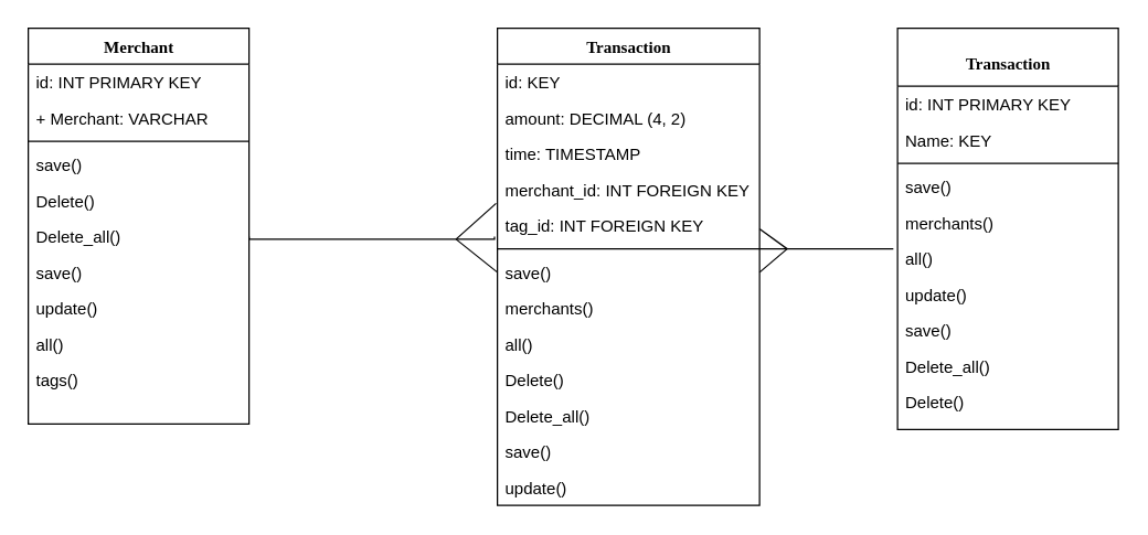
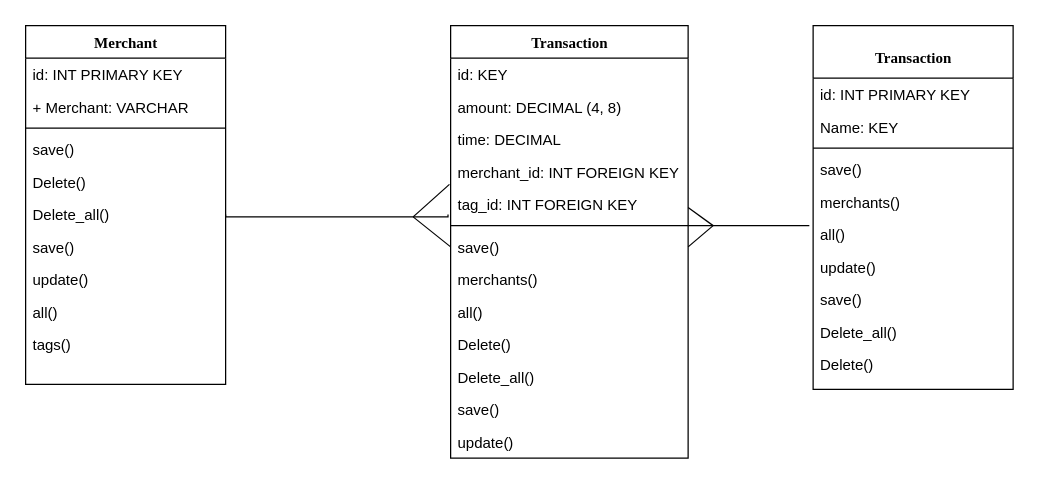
  <mxCell id="0" />
  <mxCell id="1" parent="0" />
  <mxCell id="2" value="Merchant" style="swimlane;html=1;fontStyle=1;align=center;verticalAlign=top;childLayout=stackLayout;horizontal=1;startSize=26;horizontalStack=0;resizeParent=1;resizeLast=0;collapsible=1;marginBottom=0;swimlaneFillColor=#ffffff;rounded=0;shadow=0;comic=0;labelBackgroundColor=none;strokeWidth=1;fillColor=none;fontFamily=Verdana;fontSize=12" parent="1" vertex="1"><mxGeometry x="20" y="20" width="160" height="287" as="geometry" /></mxCell>
  <mxCell id="3" value="id: INT PRIMARY KEY" style="text;html=1;strokeColor=none;fillColor=none;align=left;verticalAlign=top;spacingLeft=4;spacingRight=4;whiteSpace=wrap;overflow=hidden;rotatable=0;points=[[0,0.5],[1,0.5]];portConstraint=eastwest;" parent="2" vertex="1"><mxGeometry y="26" width="160" height="26" as="geometry" /></mxCell>
  <mxCell id="4" value="+ Merchant: VARCHAR" style="text;html=1;strokeColor=none;fillColor=none;align=left;verticalAlign=top;spacingLeft=4;spacingRight=4;whiteSpace=wrap;overflow=hidden;rotatable=0;points=[[0,0.5],[1,0.5]];portConstraint=eastwest;" parent="2" vertex="1"><mxGeometry y="52" width="160" height="26" as="geometry" /></mxCell>
  <mxCell id="5" value="" style="line;html=1;strokeWidth=1;fillColor=none;align=left;verticalAlign=middle;spacingTop=-1;spacingLeft=3;spacingRight=3;rotatable=0;labelPosition=right;points=[];portConstraint=eastwest;" parent="2" vertex="1"><mxGeometry y="78" width="160" height="8" as="geometry" /></mxCell>
  <mxCell id="6" value="save()&lt;br&gt;" style="text;html=1;strokeColor=none;fillColor=none;align=left;verticalAlign=top;spacingLeft=4;spacingRight=4;whiteSpace=wrap;overflow=hidden;rotatable=0;points=[[0,0.5],[1,0.5]];portConstraint=eastwest;" parent="2" vertex="1"><mxGeometry y="86" width="160" height="26" as="geometry" /></mxCell>
  <mxCell id="7" value="Delete()" style="text;html=1;strokeColor=none;fillColor=none;align=left;verticalAlign=top;spacingLeft=4;spacingRight=4;whiteSpace=wrap;overflow=hidden;rotatable=0;points=[[0,0.5],[1,0.5]];portConstraint=eastwest;" parent="2" vertex="1"><mxGeometry y="112" width="160" height="26" as="geometry" /></mxCell>
  <mxCell id="8" value="Delete_all()" style="text;html=1;strokeColor=none;fillColor=none;align=left;verticalAlign=top;spacingLeft=4;spacingRight=4;whiteSpace=wrap;overflow=hidden;rotatable=0;points=[[0,0.5],[1,0.5]];portConstraint=eastwest;" vertex="1" parent="2"><mxGeometry y="138" width="160" height="26" as="geometry" /></mxCell>
  <mxCell id="9" value="save()" style="text;html=1;strokeColor=none;fillColor=none;align=left;verticalAlign=top;spacingLeft=4;spacingRight=4;whiteSpace=wrap;overflow=hidden;rotatable=0;points=[[0,0.5],[1,0.5]];portConstraint=eastwest;" vertex="1" parent="2"><mxGeometry y="164" width="160" height="26" as="geometry" /></mxCell>
  <mxCell id="10" value="update()" style="text;html=1;strokeColor=none;fillColor=none;align=left;verticalAlign=top;spacingLeft=4;spacingRight=4;whiteSpace=wrap;overflow=hidden;rotatable=0;points=[[0,0.5],[1,0.5]];portConstraint=eastwest;" vertex="1" parent="2"><mxGeometry y="190" width="160" height="26" as="geometry" /></mxCell>
  <mxCell id="11" value="all()" style="text;html=1;strokeColor=none;fillColor=none;align=left;verticalAlign=top;spacingLeft=4;spacingRight=4;whiteSpace=wrap;overflow=hidden;rotatable=0;points=[[0,0.5],[1,0.5]];portConstraint=eastwest;" vertex="1" parent="2"><mxGeometry y="216" width="160" height="26" as="geometry" /></mxCell>
  <mxCell id="12" value="tags()" style="text;html=1;strokeColor=none;fillColor=none;align=left;verticalAlign=top;spacingLeft=4;spacingRight=4;whiteSpace=wrap;overflow=hidden;rotatable=0;points=[[0,0.5],[1,0.5]];portConstraint=eastwest;" vertex="1" parent="2"><mxGeometry y="242" width="160" height="26" as="geometry" /></mxCell>
  <mxCell id="13" value="Transaction" style="swimlane;html=1;fontStyle=1;align=center;verticalAlign=top;childLayout=stackLayout;horizontal=1;startSize=26;horizontalStack=0;resizeParent=1;resizeLast=0;collapsible=1;marginBottom=0;swimlaneFillColor=#ffffff;rounded=0;shadow=0;comic=0;labelBackgroundColor=none;strokeWidth=1;fillColor=none;fontFamily=Verdana;fontSize=12" parent="1" vertex="1"><mxGeometry x="360" y="20" width="190" height="346" as="geometry" /></mxCell>
  <mxCell id="14" value="id: KEY" style="text;html=1;strokeColor=none;fillColor=none;align=left;verticalAlign=top;spacingLeft=4;spacingRight=4;whiteSpace=wrap;overflow=hidden;rotatable=0;points=[[0,0.5],[1,0.5]];portConstraint=eastwest;" parent="13" vertex="1"><mxGeometry y="26" width="190" height="26" as="geometry" /></mxCell>
- <mxCell id="15" value="amount: DECIMAL (4, 2)" style="text;html=1;strokeColor=none;fillColor=none;align=left;verticalAlign=top;spacingLeft=4;spacingRight=4;whiteSpace=wrap;overflow=hidden;rotatable=0;points=[[0,0.5],[1,0.5]];portConstraint=eastwest;" parent="13" vertex="1"><mxGeometry y="52" width="190" height="26" as="geometry" /></mxCell>
- <mxCell id="16" value="time: TIMESTAMP" style="text;html=1;strokeColor=none;fillColor=none;align=left;verticalAlign=top;spacingLeft=4;spacingRight=4;whiteSpace=wrap;overflow=hidden;rotatable=0;points=[[0,0.5],[1,0.5]];portConstraint=eastwest;" vertex="1" parent="13"><mxGeometry y="78" width="190" height="26" as="geometry" /></mxCell>
+ <mxCell id="15" value="amount: DECIMAL (4, 8)" style="text;html=1;strokeColor=none;fillColor=none;align=left;verticalAlign=top;spacingLeft=4;spacingRight=4;whiteSpace=wrap;overflow=hidden;rotatable=0;points=[[0,0.5],[1,0.5]];portConstraint=eastwest;" parent="13" vertex="1"><mxGeometry y="52" width="190" height="26" as="geometry" /></mxCell>
+ <mxCell id="16" value="time: DECIMAL" style="text;html=1;strokeColor=none;fillColor=none;align=left;verticalAlign=top;spacingLeft=4;spacingRight=4;whiteSpace=wrap;overflow=hidden;rotatable=0;points=[[0,0.5],[1,0.5]];portConstraint=eastwest;" vertex="1" parent="13"><mxGeometry y="78" width="190" height="26" as="geometry" /></mxCell>
  <mxCell id="17" value="merchant_id: INT FOREIGN KEY" style="text;html=1;strokeColor=none;fillColor=none;align=left;verticalAlign=top;spacingLeft=4;spacingRight=4;whiteSpace=wrap;overflow=hidden;rotatable=0;points=[[0,0.5],[1,0.5]];portConstraint=eastwest;" parent="13" vertex="1"><mxGeometry y="104" width="190" height="26" as="geometry" /></mxCell>
  <mxCell id="18" value="tag_id: INT FOREIGN KEY" style="text;html=1;strokeColor=none;fillColor=none;align=left;verticalAlign=top;spacingLeft=4;spacingRight=4;whiteSpace=wrap;overflow=hidden;rotatable=0;points=[[0,0.5],[1,0.5]];portConstraint=eastwest;" parent="13" vertex="1"><mxGeometry y="130" width="190" height="26" as="geometry" /></mxCell>
  <mxCell id="19" value="" style="line;html=1;strokeWidth=1;fillColor=none;align=left;verticalAlign=middle;spacingTop=-1;spacingLeft=3;spacingRight=3;rotatable=0;labelPosition=right;points=[];portConstraint=eastwest;" parent="13" vertex="1"><mxGeometry y="156" width="190" height="8" as="geometry" /></mxCell>
  <mxCell id="20" value="save()&lt;br&gt;" style="text;html=1;strokeColor=none;fillColor=none;align=left;verticalAlign=top;spacingLeft=4;spacingRight=4;whiteSpace=wrap;overflow=hidden;rotatable=0;points=[[0,0.5],[1,0.5]];portConstraint=eastwest;" vertex="1" parent="13"><mxGeometry y="164" width="190" height="26" as="geometry" /></mxCell>
  <mxCell id="21" value="merchants()" style="text;html=1;strokeColor=none;fillColor=none;align=left;verticalAlign=top;spacingLeft=4;spacingRight=4;whiteSpace=wrap;overflow=hidden;rotatable=0;points=[[0,0.5],[1,0.5]];portConstraint=eastwest;" vertex="1" parent="13"><mxGeometry y="190" width="190" height="26" as="geometry" /></mxCell>
  <mxCell id="22" value="all()" style="text;html=1;strokeColor=none;fillColor=none;align=left;verticalAlign=top;spacingLeft=4;spacingRight=4;whiteSpace=wrap;overflow=hidden;rotatable=0;points=[[0,0.5],[1,0.5]];portConstraint=eastwest;" vertex="1" parent="13"><mxGeometry y="216" width="190" height="26" as="geometry" /></mxCell>
  <mxCell id="23" value="Delete()" style="text;html=1;strokeColor=none;fillColor=none;align=left;verticalAlign=top;spacingLeft=4;spacingRight=4;whiteSpace=wrap;overflow=hidden;rotatable=0;points=[[0,0.5],[1,0.5]];portConstraint=eastwest;" vertex="1" parent="13"><mxGeometry y="242" width="190" height="26" as="geometry" /></mxCell>
  <mxCell id="24" value="Delete_all()" style="text;html=1;strokeColor=none;fillColor=none;align=left;verticalAlign=top;spacingLeft=4;spacingRight=4;whiteSpace=wrap;overflow=hidden;rotatable=0;points=[[0,0.5],[1,0.5]];portConstraint=eastwest;" vertex="1" parent="13"><mxGeometry y="268" width="190" height="26" as="geometry" /></mxCell>
  <mxCell id="25" value="save()" style="text;html=1;strokeColor=none;fillColor=none;align=left;verticalAlign=top;spacingLeft=4;spacingRight=4;whiteSpace=wrap;overflow=hidden;rotatable=0;points=[[0,0.5],[1,0.5]];portConstraint=eastwest;" vertex="1" parent="13"><mxGeometry y="294" width="190" height="26" as="geometry" /></mxCell>
  <mxCell id="26" value="update()" style="text;html=1;strokeColor=none;fillColor=none;align=left;verticalAlign=top;spacingLeft=4;spacingRight=4;whiteSpace=wrap;overflow=hidden;rotatable=0;points=[[0,0.5],[1,0.5]];portConstraint=eastwest;" vertex="1" parent="13"><mxGeometry y="320" width="190" height="26" as="geometry" /></mxCell>
  <mxCell id="27" value="&lt;p&gt;Transaction&lt;br&gt;&lt;/p&gt;" style="swimlane;html=1;fontStyle=1;align=center;verticalAlign=top;childLayout=stackLayout;horizontal=1;startSize=42;horizontalStack=0;resizeParent=1;resizeLast=0;collapsible=1;marginBottom=0;swimlaneFillColor=#ffffff;rounded=0;shadow=0;comic=0;labelBackgroundColor=none;strokeWidth=1;fillColor=none;fontFamily=Verdana;fontSize=12" parent="1" vertex="1"><mxGeometry x="650" y="20" width="160" height="291" as="geometry"><mxRectangle x="740" y="83" width="30" height="26" as="alternateBounds" /></mxGeometry></mxCell>
  <mxCell id="28" value="id: INT PRIMARY KEY" style="text;html=1;strokeColor=none;fillColor=none;align=left;verticalAlign=top;spacingLeft=4;spacingRight=4;whiteSpace=wrap;overflow=hidden;rotatable=0;points=[[0,0.5],[1,0.5]];portConstraint=eastwest;" parent="27" vertex="1"><mxGeometry y="42" width="160" height="26" as="geometry" /></mxCell>
  <mxCell id="29" value="Name: KEY" style="text;html=1;strokeColor=none;fillColor=none;align=left;verticalAlign=top;spacingLeft=4;spacingRight=4;whiteSpace=wrap;overflow=hidden;rotatable=0;points=[[0,0.5],[1,0.5]];portConstraint=eastwest;" parent="27" vertex="1"><mxGeometry y="68" width="160" height="26" as="geometry" /></mxCell>
  <mxCell id="30" value="" style="line;html=1;strokeWidth=1;fillColor=none;align=left;verticalAlign=middle;spacingTop=-1;spacingLeft=3;spacingRight=3;rotatable=0;labelPosition=right;points=[];portConstraint=eastwest;" parent="27" vertex="1"><mxGeometry y="94" width="160" height="8" as="geometry" /></mxCell>
  <mxCell id="31" value="save()&lt;br&gt;" style="text;html=1;strokeColor=none;fillColor=none;align=left;verticalAlign=top;spacingLeft=4;spacingRight=4;whiteSpace=wrap;overflow=hidden;rotatable=0;points=[[0,0.5],[1,0.5]];portConstraint=eastwest;" vertex="1" parent="27"><mxGeometry y="102" width="160" height="26" as="geometry" /></mxCell>
  <mxCell id="32" value="merchants()" style="text;html=1;strokeColor=none;fillColor=none;align=left;verticalAlign=top;spacingLeft=4;spacingRight=4;whiteSpace=wrap;overflow=hidden;rotatable=0;points=[[0,0.5],[1,0.5]];portConstraint=eastwest;" vertex="1" parent="27"><mxGeometry y="128" width="160" height="26" as="geometry" /></mxCell>
  <mxCell id="33" value="all()" style="text;html=1;strokeColor=none;fillColor=none;align=left;verticalAlign=top;spacingLeft=4;spacingRight=4;whiteSpace=wrap;overflow=hidden;rotatable=0;points=[[0,0.5],[1,0.5]];portConstraint=eastwest;" vertex="1" parent="27"><mxGeometry y="154" width="160" height="26" as="geometry" /></mxCell>
  <mxCell id="34" value="update()" style="text;html=1;strokeColor=none;fillColor=none;align=left;verticalAlign=top;spacingLeft=4;spacingRight=4;whiteSpace=wrap;overflow=hidden;rotatable=0;points=[[0,0.5],[1,0.5]];portConstraint=eastwest;" vertex="1" parent="27"><mxGeometry y="180" width="160" height="26" as="geometry" /></mxCell>
  <mxCell id="35" value="save()" style="text;html=1;strokeColor=none;fillColor=none;align=left;verticalAlign=top;spacingLeft=4;spacingRight=4;whiteSpace=wrap;overflow=hidden;rotatable=0;points=[[0,0.5],[1,0.5]];portConstraint=eastwest;" vertex="1" parent="27"><mxGeometry y="206" width="160" height="26" as="geometry" /></mxCell>
  <mxCell id="36" value="Delete_all()" style="text;html=1;strokeColor=none;fillColor=none;align=left;verticalAlign=top;spacingLeft=4;spacingRight=4;whiteSpace=wrap;overflow=hidden;rotatable=0;points=[[0,0.5],[1,0.5]];portConstraint=eastwest;" vertex="1" parent="27"><mxGeometry y="232" width="160" height="26" as="geometry" /></mxCell>
  <mxCell id="37" value="Delete()" style="text;html=1;strokeColor=none;fillColor=none;align=left;verticalAlign=top;spacingLeft=4;spacingRight=4;whiteSpace=wrap;overflow=hidden;rotatable=0;points=[[0,0.5],[1,0.5]];portConstraint=eastwest;" vertex="1" parent="27"><mxGeometry y="258" width="160" height="26" as="geometry" /></mxCell>
  <mxCell id="38" style="edgeStyle=orthogonalEdgeStyle;rounded=0;orthogonalLoop=1;jettySize=auto;html=1;exitX=1;exitY=0.5;exitDx=0;exitDy=0;entryX=-0.011;entryY=0.808;entryDx=0;entryDy=0;entryPerimeter=0;endArrow=none;endFill=0;" edge="1" parent="1" source="8" target="18"><mxGeometry relative="1" as="geometry"><Array as="points"><mxPoint x="180" y="173" /><mxPoint x="358" y="173" /></Array></mxGeometry></mxCell>
  <mxCell id="39" value="" style="endArrow=none;html=1;entryX=-0.005;entryY=0.885;entryDx=0;entryDy=0;entryPerimeter=0;" edge="1" parent="1" target="17"><mxGeometry width="50" height="50" relative="1" as="geometry"><mxPoint x="330" y="173" as="sourcePoint" /><mxPoint x="360" y="133" as="targetPoint" /></mxGeometry></mxCell>
  <mxCell id="40" value="" style="endArrow=none;html=1;exitX=0;exitY=0.5;exitDx=0;exitDy=0;" edge="1" parent="1" source="20"><mxGeometry width="50" height="50" relative="1" as="geometry"><mxPoint x="370" y="143" as="sourcePoint" /><mxPoint x="330" y="173" as="targetPoint" /></mxGeometry></mxCell>
  <mxCell id="41" value="" style="endArrow=none;html=1;" edge="1" parent="1"><mxGeometry width="50" height="50" relative="1" as="geometry"><mxPoint x="550" y="165.5" as="sourcePoint" /><mxPoint x="570" y="180" as="targetPoint" /></mxGeometry></mxCell>
  <mxCell id="42" value="" style="endArrow=none;html=1;entryX=-0.019;entryY=0.231;entryDx=0;entryDy=0;entryPerimeter=0;" edge="1" parent="1" target="33"><mxGeometry width="50" height="50" relative="1" as="geometry"><mxPoint x="550" y="180" as="sourcePoint" /><mxPoint x="600" y="130" as="targetPoint" /></mxGeometry></mxCell>
  <mxCell id="43" value="" style="endArrow=none;html=1;entryX=1;entryY=0.5;entryDx=0;entryDy=0;" edge="1" parent="1" target="20"><mxGeometry width="50" height="50" relative="1" as="geometry"><mxPoint x="570" y="180" as="sourcePoint" /><mxPoint x="630" y="193" as="targetPoint" /></mxGeometry></mxCell>
